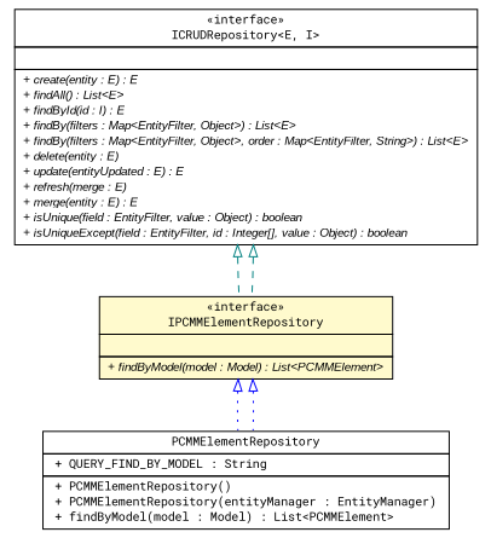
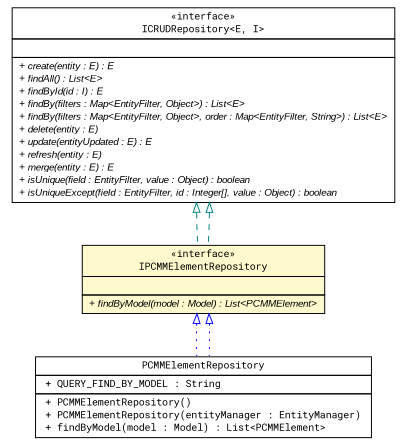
  digraph {
    nodesep=0.25
    ranksep=0.5
    fontname="Roboto Mono"
    node [fontcolor=black fontname="Roboto Mono" fontsize=10.0 shape=plaintext]
    edge [arrowtail=empty dir=back fontname="Roboto Mono" fontsize=10 headport=p labelfontname=arial labelfontsize=10 style=dashed tailport=p color=teal]
-   n1 [label=<<table title="gov.sandia.cf.dao.ICRUDRepository" border="0" cellborder="1" cellspacing="0" cellpadding="2" port="p" href="./ICRUDRepository.html"> 		<tr><td><table border="0" cellspacing="0" cellpadding="1"> <tr><td align="center" balign="center"> &#171;interface&#187; </td></tr> <tr><td align="center" balign="center"> ICRUDRepository&lt;E, I&gt; </td></tr> 		</table></td></tr> 		<tr><td><table border="0" cellspacing="0" cellpadding="1"> <tr><td align="left" balign="left">  </td></tr> 		</table></td></tr> 		<tr><td><table border="0" cellspacing="0" cellpadding="1"> <tr><td align="left" balign="left"><font face="arial italic" point-size="10.0"> + create(entity : E) : E </font></td></tr> <tr><td align="left" balign="left"><font face="arial italic" point-size="10.0"> + findAll() : List&lt;E&gt; </font></td></tr> <tr><td align="left" balign="left"><font face="arial italic" point-size="10.0"> + findById(id : I) : E </font></td></tr> <tr><td align="left" balign="left"><font face="arial italic" point-size="10.0"> + findBy(filters : Map&lt;EntityFilter, Object&gt;) : List&lt;E&gt; </font></td></tr> <tr><td align="left" balign="left"><font face="arial italic" point-size="10.0"> + findBy(filters : Map&lt;EntityFilter, Object&gt;, order : Map&lt;EntityFilter, String&gt;) : List&lt;E&gt; </font></td></tr> <tr><td align="left" balign="left"><font face="arial italic" point-size="10.0"> + delete(entity : E) </font></td></tr> <tr><td align="left" balign="left"><font face="arial italic" point-size="10.0"> + update(entityUpdated : E) : E </font></td></tr> <tr><td align="left" balign="left"><font face="arial italic" point-size="10.0"> + refresh(merge : E) </font></td></tr> <tr><td align="left" balign="left"><font face="arial italic" point-size="10.0"> + merge(entity : E) : E </font></td></tr> <tr><td align="left" balign="left"><font face="arial italic" point-size="10.0"> + isUnique(field : EntityFilter, value : Object) : boolean </font></td></tr> <tr><td align="left" balign="left"><font face="arial italic" point-size="10.0"> + isUniqueExcept(field : EntityFilter, id : Integer[], value : Object) : boolean </font></td></tr> 		</table></td></tr> 		</table>>]
+   n1 [label=<<table title="gov.sandia.cf.dao.ICRUDRepository" border="0" cellborder="1" cellspacing="0" cellpadding="2" port="p" href="./ICRUDRepository.html"> 		<tr><td><table border="0" cellspacing="0" cellpadding="1"> <tr><td align="center" balign="center"> &#171;interface&#187; </td></tr> <tr><td align="center" balign="center"> ICRUDRepository&lt;E, I&gt; </td></tr> 		</table></td></tr> 		<tr><td><table border="0" cellspacing="0" cellpadding="1"> <tr><td align="left" balign="left">  </td></tr> 		</table></td></tr> 		<tr><td><table border="0" cellspacing="0" cellpadding="1"> <tr><td align="left" balign="left"><font face="arial italic" point-size="10.0"> + create(entity : E) : E </font></td></tr> <tr><td align="left" balign="left"><font face="arial italic" point-size="10.0"> + findAll() : List&lt;E&gt; </font></td></tr> <tr><td align="left" balign="left"><font face="arial italic" point-size="10.0"> + findById(id : I) : E </font></td></tr> <tr><td align="left" balign="left"><font face="arial italic" point-size="10.0"> + findBy(filters : Map&lt;EntityFilter, Object&gt;) : List&lt;E&gt; </font></td></tr> <tr><td align="left" balign="left"><font face="arial italic" point-size="10.0"> + findBy(filters : Map&lt;EntityFilter, Object&gt;, order : Map&lt;EntityFilter, String&gt;) : List&lt;E&gt; </font></td></tr> <tr><td align="left" balign="left"><font face="arial italic" point-size="10.0"> + delete(entity : E) </font></td></tr> <tr><td align="left" balign="left"><font face="arial italic" point-size="10.0"> + update(entityUpdated : E) : E </font></td></tr> <tr><td align="left" balign="left"><font face="arial italic" point-size="10.0"> + refresh(entity : E) </font></td></tr> <tr><td align="left" balign="left"><font face="arial italic" point-size="10.0"> + merge(entity : E) : E </font></td></tr> <tr><td align="left" balign="left"><font face="arial italic" point-size="10.0"> + isUnique(field : EntityFilter, value : Object) : boolean </font></td></tr> <tr><td align="left" balign="left"><font face="arial italic" point-size="10.0"> + isUniqueExcept(field : EntityFilter, id : Integer[], value : Object) : boolean </font></td></tr> 		</table></td></tr> 		</table>>]
    n2 [label=<<table title="gov.sandia.cf.dao.IPCMMElementRepository" border="0" cellborder="1" cellspacing="0" cellpadding="2" port="p" bgcolor="lemonChiffon" href="./IPCMMElementRepository.html"> 		<tr><td><table border="0" cellspacing="0" cellpadding="1"> <tr><td align="center" balign="center"> &#171;interface&#187; </td></tr> <tr><td align="center" balign="center"> IPCMMElementRepository </td></tr> 		</table></td></tr> 		<tr><td><table border="0" cellspacing="0" cellpadding="1"> <tr><td align="left" balign="left">  </td></tr> 		</table></td></tr> 		<tr><td><table border="0" cellspacing="0" cellpadding="1"> <tr><td align="left" balign="left"><font face="arial italic" point-size="10.0"> + findByModel(model : Model) : List&lt;PCMMElement&gt; </font></td></tr> 		</table></td></tr> 		</table>>]
    n3 [label=<<table title="gov.sandia.cf.dao.impl.PCMMElementRepository" border="0" cellborder="1" cellspacing="0" cellpadding="2" port="p" href="./impl/PCMMElementRepository.html"> 		<tr><td><table border="0" cellspacing="0" cellpadding="1"> <tr><td align="center" balign="center"> PCMMElementRepository </td></tr> 		</table></td></tr> 		<tr><td><table border="0" cellspacing="0" cellpadding="1"> <tr><td align="left" balign="left"> + QUERY_FIND_BY_MODEL : String </td></tr> 		</table></td></tr> 		<tr><td><table border="0" cellspacing="0" cellpadding="1"> <tr><td align="left" balign="left"> + PCMMElementRepository() </td></tr> <tr><td align="left" balign="left"> + PCMMElementRepository(entityManager : EntityManager) </td></tr> <tr><td align="left" balign="left"> + findByModel(model : Model) : List&lt;PCMMElement&gt; </td></tr> 		</table></td></tr> 		</table>>]
    n1 -> n2
    n1 -> n2
    n2 -> n3 [style=dotted color=blue]
    n2 -> n3 [style=dotted color=blue]
  }
